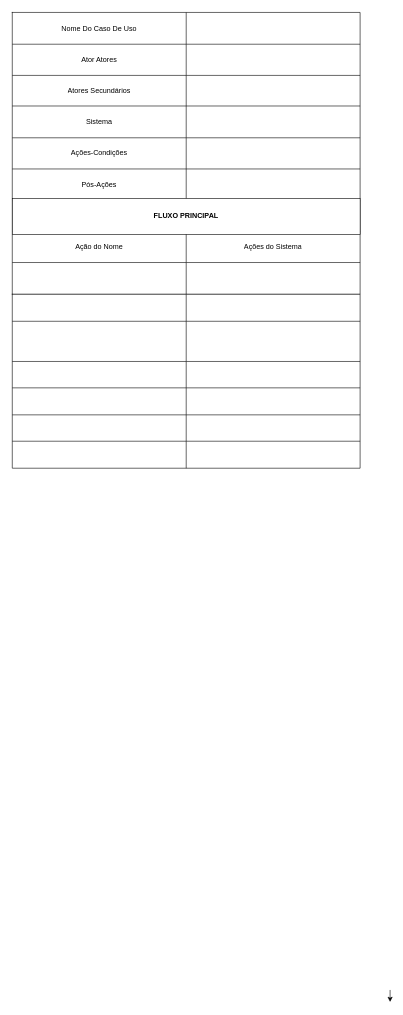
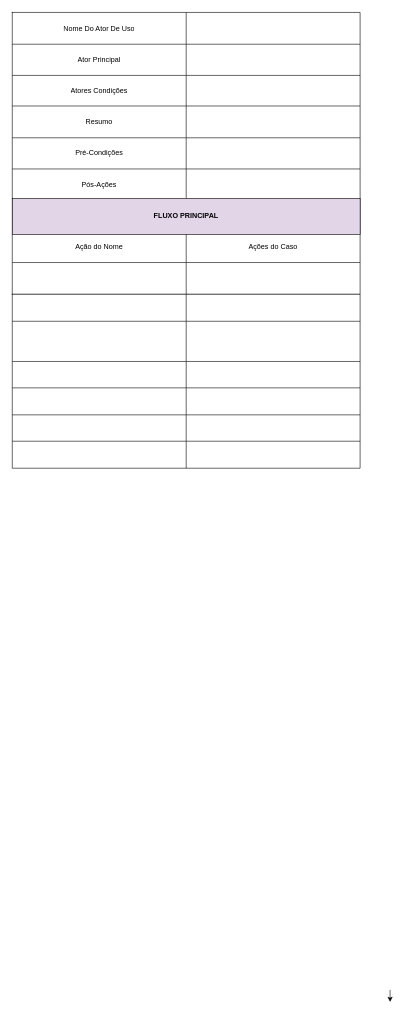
  <mxCell id="0" />
  <mxCell id="1" parent="0" />
  <mxCell id="2" style="edgeStyle=orthogonalEdgeStyle;rounded=0;orthogonalLoop=1;jettySize=auto;html=1;" edge="1" parent="1"><mxGeometry relative="1" as="geometry"><mxPoint x="650" y="1670" as="targetPoint" /><mxPoint x="650" y="1650" as="sourcePoint" /></mxGeometry></mxCell>
  <mxCell id="3" value="" style="shape=table;startSize=0;container=1;collapsible=0;childLayout=tableLayout;" vertex="1" parent="1"><mxGeometry x="20" y="20" width="580" height="470" as="geometry" /></mxCell>
  <mxCell id="4" value="" style="shape=tableRow;horizontal=0;startSize=0;swimlaneHead=0;swimlaneBody=0;strokeColor=inherit;top=0;left=0;bottom=0;right=0;collapsible=0;dropTarget=0;fillColor=none;points=[[0,0.5],[1,0.5]];portConstraint=eastwest;" vertex="1" parent="3"><mxGeometry width="580" height="53" as="geometry" /></mxCell>
- <mxCell id="5" value="Nome Do Caso De Uso" style="shape=partialRectangle;html=1;whiteSpace=wrap;connectable=0;strokeColor=inherit;overflow=hidden;fillColor=none;top=0;left=0;bottom=0;right=0;pointerEvents=1;" vertex="1" parent="4"><mxGeometry width="290" height="53" as="geometry"><mxRectangle width="290" height="53" as="alternateBounds" /></mxGeometry></mxCell>
+ <mxCell id="5" value="Nome Do Ator De Uso" style="shape=partialRectangle;html=1;whiteSpace=wrap;connectable=0;strokeColor=inherit;overflow=hidden;fillColor=none;top=0;left=0;bottom=0;right=0;pointerEvents=1;" vertex="1" parent="4"><mxGeometry width="290" height="53" as="geometry"><mxRectangle width="290" height="53" as="alternateBounds" /></mxGeometry></mxCell>
  <mxCell id="6" value="" style="shape=partialRectangle;html=1;whiteSpace=wrap;connectable=0;strokeColor=inherit;overflow=hidden;fillColor=none;top=0;left=0;bottom=0;right=0;pointerEvents=1;" vertex="1" parent="4"><mxGeometry x="290" width="290" height="53" as="geometry"><mxRectangle width="290" height="53" as="alternateBounds" /></mxGeometry></mxCell>
  <mxCell id="7" value="" style="shape=tableRow;horizontal=0;startSize=0;swimlaneHead=0;swimlaneBody=0;strokeColor=inherit;top=0;left=0;bottom=0;right=0;collapsible=0;dropTarget=0;fillColor=none;points=[[0,0.5],[1,0.5]];portConstraint=eastwest;" vertex="1" parent="3"><mxGeometry y="53" width="580" height="52" as="geometry" /></mxCell>
- <mxCell id="8" value="Ator Atores" style="shape=partialRectangle;html=1;whiteSpace=wrap;connectable=0;strokeColor=inherit;overflow=hidden;fillColor=none;top=0;left=0;bottom=0;right=0;pointerEvents=1;" vertex="1" parent="7"><mxGeometry width="290" height="52" as="geometry"><mxRectangle width="290" height="52" as="alternateBounds" /></mxGeometry></mxCell>
+ <mxCell id="8" value="Ator Principal" style="shape=partialRectangle;html=1;whiteSpace=wrap;connectable=0;strokeColor=inherit;overflow=hidden;fillColor=none;top=0;left=0;bottom=0;right=0;pointerEvents=1;" vertex="1" parent="7"><mxGeometry width="290" height="52" as="geometry"><mxRectangle width="290" height="52" as="alternateBounds" /></mxGeometry></mxCell>
  <mxCell id="9" value="" style="shape=partialRectangle;html=1;whiteSpace=wrap;connectable=0;strokeColor=inherit;overflow=hidden;fillColor=none;top=0;left=0;bottom=0;right=0;pointerEvents=1;" vertex="1" parent="7"><mxGeometry x="290" width="290" height="52" as="geometry"><mxRectangle width="290" height="52" as="alternateBounds" /></mxGeometry></mxCell>
  <mxCell id="10" value="" style="shape=tableRow;horizontal=0;startSize=0;swimlaneHead=0;swimlaneBody=0;strokeColor=inherit;top=0;left=0;bottom=0;right=0;collapsible=0;dropTarget=0;fillColor=none;points=[[0,0.5],[1,0.5]];portConstraint=eastwest;" vertex="1" parent="3"><mxGeometry y="105" width="580" height="51" as="geometry" /></mxCell>
- <mxCell id="11" value="Atores Secundários" style="shape=partialRectangle;html=1;whiteSpace=wrap;connectable=0;strokeColor=inherit;overflow=hidden;fillColor=none;top=0;left=0;bottom=0;right=0;pointerEvents=1;" vertex="1" parent="10"><mxGeometry width="290" height="51" as="geometry"><mxRectangle width="290" height="51" as="alternateBounds" /></mxGeometry></mxCell>
+ <mxCell id="11" value="Atores Condições" style="shape=partialRectangle;html=1;whiteSpace=wrap;connectable=0;strokeColor=inherit;overflow=hidden;fillColor=none;top=0;left=0;bottom=0;right=0;pointerEvents=1;" vertex="1" parent="10"><mxGeometry width="290" height="51" as="geometry"><mxRectangle width="290" height="51" as="alternateBounds" /></mxGeometry></mxCell>
  <mxCell id="12" value="" style="shape=partialRectangle;html=1;whiteSpace=wrap;connectable=0;strokeColor=inherit;overflow=hidden;fillColor=none;top=0;left=0;bottom=0;right=0;pointerEvents=1;" vertex="1" parent="10"><mxGeometry x="290" width="290" height="51" as="geometry"><mxRectangle width="290" height="51" as="alternateBounds" /></mxGeometry></mxCell>
  <mxCell id="13" value="" style="shape=tableRow;horizontal=0;startSize=0;swimlaneHead=0;swimlaneBody=0;strokeColor=inherit;top=0;left=0;bottom=0;right=0;collapsible=0;dropTarget=0;fillColor=none;points=[[0,0.5],[1,0.5]];portConstraint=eastwest;" vertex="1" parent="3"><mxGeometry y="156" width="580" height="53" as="geometry" /></mxCell>
- <mxCell id="14" value="Sistema" style="shape=partialRectangle;html=1;whiteSpace=wrap;connectable=0;strokeColor=inherit;overflow=hidden;fillColor=none;top=0;left=0;bottom=0;right=0;pointerEvents=1;" vertex="1" parent="13"><mxGeometry width="290" height="53" as="geometry"><mxRectangle width="290" height="53" as="alternateBounds" /></mxGeometry></mxCell>
+ <mxCell id="14" value="Resumo" style="shape=partialRectangle;html=1;whiteSpace=wrap;connectable=0;strokeColor=inherit;overflow=hidden;fillColor=none;top=0;left=0;bottom=0;right=0;pointerEvents=1;" vertex="1" parent="13"><mxGeometry width="290" height="53" as="geometry"><mxRectangle width="290" height="53" as="alternateBounds" /></mxGeometry></mxCell>
  <mxCell id="15" value="" style="shape=partialRectangle;html=1;whiteSpace=wrap;connectable=0;strokeColor=inherit;overflow=hidden;fillColor=none;top=0;left=0;bottom=0;right=0;pointerEvents=1;" vertex="1" parent="13"><mxGeometry x="290" width="290" height="53" as="geometry"><mxRectangle width="290" height="53" as="alternateBounds" /></mxGeometry></mxCell>
  <mxCell id="16" value="" style="shape=tableRow;horizontal=0;startSize=0;swimlaneHead=0;swimlaneBody=0;strokeColor=inherit;top=0;left=0;bottom=0;right=0;collapsible=0;dropTarget=0;fillColor=none;points=[[0,0.5],[1,0.5]];portConstraint=eastwest;" vertex="1" parent="3"><mxGeometry y="209" width="580" height="52" as="geometry" /></mxCell>
- <mxCell id="17" value="Ações-Condições" style="shape=partialRectangle;html=1;whiteSpace=wrap;connectable=0;strokeColor=inherit;overflow=hidden;fillColor=none;top=0;left=0;bottom=0;right=0;pointerEvents=1;" vertex="1" parent="16"><mxGeometry width="290" height="52" as="geometry"><mxRectangle width="290" height="52" as="alternateBounds" /></mxGeometry></mxCell>
+ <mxCell id="17" value="Pré-Condições" style="shape=partialRectangle;html=1;whiteSpace=wrap;connectable=0;strokeColor=inherit;overflow=hidden;fillColor=none;top=0;left=0;bottom=0;right=0;pointerEvents=1;" vertex="1" parent="16"><mxGeometry width="290" height="52" as="geometry"><mxRectangle width="290" height="52" as="alternateBounds" /></mxGeometry></mxCell>
  <mxCell id="18" value="" style="shape=partialRectangle;html=1;whiteSpace=wrap;connectable=0;strokeColor=inherit;overflow=hidden;fillColor=none;top=0;left=0;bottom=0;right=0;pointerEvents=1;" vertex="1" parent="16"><mxGeometry x="290" width="290" height="52" as="geometry"><mxRectangle width="290" height="52" as="alternateBounds" /></mxGeometry></mxCell>
  <mxCell id="19" value="" style="shape=tableRow;horizontal=0;startSize=0;swimlaneHead=0;swimlaneBody=0;strokeColor=inherit;top=0;left=0;bottom=0;right=0;collapsible=0;dropTarget=0;fillColor=none;points=[[0,0.5],[1,0.5]];portConstraint=eastwest;" vertex="1" parent="3"><mxGeometry y="261" width="580" height="53" as="geometry" /></mxCell>
  <mxCell id="20" value="Pós-Ações" style="shape=partialRectangle;html=1;whiteSpace=wrap;connectable=0;strokeColor=inherit;overflow=hidden;fillColor=none;top=0;left=0;bottom=0;right=0;pointerEvents=1;" vertex="1" parent="19"><mxGeometry width="290" height="53" as="geometry"><mxRectangle width="290" height="53" as="alternateBounds" /></mxGeometry></mxCell>
  <mxCell id="21" value="" style="shape=partialRectangle;html=1;whiteSpace=wrap;connectable=0;strokeColor=inherit;overflow=hidden;fillColor=none;top=0;left=0;bottom=0;right=0;pointerEvents=1;" vertex="1" parent="19"><mxGeometry x="290" width="290" height="53" as="geometry"><mxRectangle width="290" height="53" as="alternateBounds" /></mxGeometry></mxCell>
  <mxCell id="22" value="" style="shape=tableRow;horizontal=0;startSize=0;swimlaneHead=0;swimlaneBody=0;strokeColor=inherit;top=0;left=0;bottom=0;right=0;collapsible=0;dropTarget=0;fillColor=none;points=[[0,0.5],[1,0.5]];portConstraint=eastwest;" vertex="1" parent="3"><mxGeometry y="314" width="580" height="51" as="geometry" /></mxCell>
  <mxCell id="23" value="" style="shape=partialRectangle;html=1;whiteSpace=wrap;connectable=0;strokeColor=inherit;overflow=hidden;fillColor=none;top=0;left=0;bottom=0;right=0;pointerEvents=1;" vertex="1" parent="22"><mxGeometry width="290" height="51" as="geometry"><mxRectangle width="290" height="51" as="alternateBounds" /></mxGeometry></mxCell>
  <mxCell id="24" value="" style="shape=partialRectangle;html=1;whiteSpace=wrap;connectable=0;strokeColor=inherit;overflow=hidden;fillColor=none;top=0;left=0;bottom=0;right=0;pointerEvents=1;" vertex="1" parent="22"><mxGeometry x="290" width="290" height="51" as="geometry"><mxRectangle width="290" height="51" as="alternateBounds" /></mxGeometry></mxCell>
  <mxCell id="25" value="" style="shape=tableRow;horizontal=0;startSize=0;swimlaneHead=0;swimlaneBody=0;strokeColor=inherit;top=0;left=0;bottom=0;right=0;collapsible=0;dropTarget=0;fillColor=none;points=[[0,0.5],[1,0.5]];portConstraint=eastwest;" vertex="1" parent="3"><mxGeometry y="365" width="580" height="52" as="geometry" /></mxCell>
  <mxCell id="26" value="Ação do Nome" style="shape=partialRectangle;html=1;whiteSpace=wrap;connectable=0;strokeColor=inherit;overflow=hidden;fillColor=none;top=0;left=0;bottom=0;right=0;pointerEvents=1;" vertex="1" parent="25"><mxGeometry width="290" height="52" as="geometry"><mxRectangle width="290" height="52" as="alternateBounds" /></mxGeometry></mxCell>
- <mxCell id="27" value="Ações do Sistema" style="shape=partialRectangle;html=1;whiteSpace=wrap;connectable=0;strokeColor=inherit;overflow=hidden;fillColor=none;top=0;left=0;bottom=0;right=0;pointerEvents=1;" vertex="1" parent="25"><mxGeometry x="290" width="290" height="52" as="geometry"><mxRectangle width="290" height="52" as="alternateBounds" /></mxGeometry></mxCell>
+ <mxCell id="27" value="Ações do Caso" style="shape=partialRectangle;html=1;whiteSpace=wrap;connectable=0;strokeColor=inherit;overflow=hidden;fillColor=none;top=0;left=0;bottom=0;right=0;pointerEvents=1;" vertex="1" parent="25"><mxGeometry x="290" width="290" height="52" as="geometry"><mxRectangle width="290" height="52" as="alternateBounds" /></mxGeometry></mxCell>
  <mxCell id="28" value="" style="shape=tableRow;horizontal=0;startSize=0;swimlaneHead=0;swimlaneBody=0;strokeColor=inherit;top=0;left=0;bottom=0;right=0;collapsible=0;dropTarget=0;fillColor=none;points=[[0,0.5],[1,0.5]];portConstraint=eastwest;" vertex="1" parent="3"><mxGeometry y="417" width="580" height="53" as="geometry" /></mxCell>
  <mxCell id="29" value="" style="shape=partialRectangle;html=1;whiteSpace=wrap;connectable=0;strokeColor=inherit;overflow=hidden;fillColor=none;top=0;left=0;bottom=0;right=0;pointerEvents=1;" vertex="1" parent="28"><mxGeometry width="290" height="53" as="geometry"><mxRectangle width="290" height="53" as="alternateBounds" /></mxGeometry></mxCell>
  <mxCell id="30" value="" style="shape=partialRectangle;html=1;whiteSpace=wrap;connectable=0;strokeColor=inherit;overflow=hidden;fillColor=none;top=0;left=0;bottom=0;right=0;pointerEvents=1;" vertex="1" parent="28"><mxGeometry x="290" width="290" height="53" as="geometry"><mxRectangle width="290" height="53" as="alternateBounds" /></mxGeometry></mxCell>
- <mxCell id="31" value="&lt;b&gt;FLUXO PRINCIPAL&lt;/b&gt;" style="rounded=0;whiteSpace=wrap;html=1;" vertex="1" parent="1"><mxGeometry x="20" y="330" width="580" height="60" as="geometry" /></mxCell>
+ <mxCell id="31" value="&lt;b&gt;FLUXO PRINCIPAL&lt;/b&gt;" style="rounded=0;whiteSpace=wrap;html=1;fillColor=#e1d5e7;" vertex="1" parent="1"><mxGeometry x="20" y="330" width="580" height="60" as="geometry" /></mxCell>
  <mxCell id="32" value="" style="shape=table;startSize=0;container=1;collapsible=0;childLayout=tableLayout;" vertex="1" parent="1"><mxGeometry x="20" y="490" width="580" height="290" as="geometry" /></mxCell>
  <mxCell id="33" value="" style="shape=tableRow;horizontal=0;startSize=0;swimlaneHead=0;swimlaneBody=0;strokeColor=inherit;top=0;left=0;bottom=0;right=0;collapsible=0;dropTarget=0;fillColor=none;points=[[0,0.5],[1,0.5]];portConstraint=eastwest;" vertex="1" parent="32"><mxGeometry width="580" height="45" as="geometry" /></mxCell>
  <mxCell id="34" value="" style="shape=partialRectangle;html=1;whiteSpace=wrap;connectable=0;strokeColor=inherit;overflow=hidden;fillColor=none;top=0;left=0;bottom=0;right=0;pointerEvents=1;" vertex="1" parent="33"><mxGeometry width="290" height="45" as="geometry"><mxRectangle width="290" height="45" as="alternateBounds" /></mxGeometry></mxCell>
  <mxCell id="35" value="" style="shape=partialRectangle;html=1;whiteSpace=wrap;connectable=0;strokeColor=inherit;overflow=hidden;fillColor=none;top=0;left=0;bottom=0;right=0;pointerEvents=1;" vertex="1" parent="33"><mxGeometry x="290" width="290" height="45" as="geometry"><mxRectangle width="290" height="45" as="alternateBounds" /></mxGeometry></mxCell>
  <mxCell id="36" value="" style="shape=tableRow;horizontal=0;startSize=0;swimlaneHead=0;swimlaneBody=0;strokeColor=inherit;top=0;left=0;bottom=0;right=0;collapsible=0;dropTarget=0;fillColor=none;points=[[0,0.5],[1,0.5]];portConstraint=eastwest;" vertex="1" parent="32"><mxGeometry y="45" width="580" height="67" as="geometry" /></mxCell>
  <mxCell id="37" value="" style="shape=partialRectangle;html=1;whiteSpace=wrap;connectable=0;strokeColor=inherit;overflow=hidden;fillColor=none;top=0;left=0;bottom=0;right=0;pointerEvents=1;" vertex="1" parent="36"><mxGeometry width="290" height="67" as="geometry"><mxRectangle width="290" height="67" as="alternateBounds" /></mxGeometry></mxCell>
  <mxCell id="38" value="" style="shape=partialRectangle;html=1;whiteSpace=wrap;connectable=0;strokeColor=inherit;overflow=hidden;fillColor=none;top=0;left=0;bottom=0;right=0;pointerEvents=1;" vertex="1" parent="36"><mxGeometry x="290" width="290" height="67" as="geometry"><mxRectangle width="290" height="67" as="alternateBounds" /></mxGeometry></mxCell>
  <mxCell id="39" value="" style="shape=tableRow;horizontal=0;startSize=0;swimlaneHead=0;swimlaneBody=0;strokeColor=inherit;top=0;left=0;bottom=0;right=0;collapsible=0;dropTarget=0;fillColor=none;points=[[0,0.5],[1,0.5]];portConstraint=eastwest;" vertex="1" parent="32"><mxGeometry y="112" width="580" height="44" as="geometry" /></mxCell>
  <mxCell id="40" value="" style="shape=partialRectangle;html=1;whiteSpace=wrap;connectable=0;strokeColor=inherit;overflow=hidden;fillColor=none;top=0;left=0;bottom=0;right=0;pointerEvents=1;" vertex="1" parent="39"><mxGeometry width="290" height="44" as="geometry"><mxRectangle width="290" height="44" as="alternateBounds" /></mxGeometry></mxCell>
  <mxCell id="41" value="" style="shape=partialRectangle;html=1;whiteSpace=wrap;connectable=0;strokeColor=inherit;overflow=hidden;fillColor=none;top=0;left=0;bottom=0;right=0;pointerEvents=1;" vertex="1" parent="39"><mxGeometry x="290" width="290" height="44" as="geometry"><mxRectangle width="290" height="44" as="alternateBounds" /></mxGeometry></mxCell>
  <mxCell id="42" value="" style="shape=tableRow;horizontal=0;startSize=0;swimlaneHead=0;swimlaneBody=0;strokeColor=inherit;top=0;left=0;bottom=0;right=0;collapsible=0;dropTarget=0;fillColor=none;points=[[0,0.5],[1,0.5]];portConstraint=eastwest;" vertex="1" parent="32"><mxGeometry y="156" width="580" height="45" as="geometry" /></mxCell>
  <mxCell id="43" value="" style="shape=partialRectangle;html=1;whiteSpace=wrap;connectable=0;strokeColor=inherit;overflow=hidden;fillColor=none;top=0;left=0;bottom=0;right=0;pointerEvents=1;" vertex="1" parent="42"><mxGeometry width="290" height="45" as="geometry"><mxRectangle width="290" height="45" as="alternateBounds" /></mxGeometry></mxCell>
  <mxCell id="44" value="" style="shape=partialRectangle;html=1;whiteSpace=wrap;connectable=0;strokeColor=inherit;overflow=hidden;fillColor=none;top=0;left=0;bottom=0;right=0;pointerEvents=1;" vertex="1" parent="42"><mxGeometry x="290" width="290" height="45" as="geometry"><mxRectangle width="290" height="45" as="alternateBounds" /></mxGeometry></mxCell>
  <mxCell id="45" value="" style="shape=tableRow;horizontal=0;startSize=0;swimlaneHead=0;swimlaneBody=0;strokeColor=inherit;top=0;left=0;bottom=0;right=0;collapsible=0;dropTarget=0;fillColor=none;points=[[0,0.5],[1,0.5]];portConstraint=eastwest;" vertex="1" parent="32"><mxGeometry y="201" width="580" height="44" as="geometry" /></mxCell>
  <mxCell id="46" value="" style="shape=partialRectangle;html=1;whiteSpace=wrap;connectable=0;strokeColor=inherit;overflow=hidden;fillColor=none;top=0;left=0;bottom=0;right=0;pointerEvents=1;" vertex="1" parent="45"><mxGeometry width="290" height="44" as="geometry"><mxRectangle width="290" height="44" as="alternateBounds" /></mxGeometry></mxCell>
  <mxCell id="47" value="" style="shape=partialRectangle;html=1;whiteSpace=wrap;connectable=0;strokeColor=inherit;overflow=hidden;fillColor=none;top=0;left=0;bottom=0;right=0;pointerEvents=1;" vertex="1" parent="45"><mxGeometry x="290" width="290" height="44" as="geometry"><mxRectangle width="290" height="44" as="alternateBounds" /></mxGeometry></mxCell>
  <mxCell id="48" value="" style="shape=tableRow;horizontal=0;startSize=0;swimlaneHead=0;swimlaneBody=0;strokeColor=inherit;top=0;left=0;bottom=0;right=0;collapsible=0;dropTarget=0;fillColor=none;points=[[0,0.5],[1,0.5]];portConstraint=eastwest;" vertex="1" parent="32"><mxGeometry y="245" width="580" height="45" as="geometry" /></mxCell>
  <mxCell id="49" value="" style="shape=partialRectangle;html=1;whiteSpace=wrap;connectable=0;strokeColor=inherit;overflow=hidden;fillColor=none;top=0;left=0;bottom=0;right=0;pointerEvents=1;" vertex="1" parent="48"><mxGeometry width="290" height="45" as="geometry"><mxRectangle width="290" height="45" as="alternateBounds" /></mxGeometry></mxCell>
  <mxCell id="50" value="" style="shape=partialRectangle;html=1;whiteSpace=wrap;connectable=0;strokeColor=inherit;overflow=hidden;fillColor=none;top=0;left=0;bottom=0;right=0;pointerEvents=1;" vertex="1" parent="48"><mxGeometry x="290" width="290" height="45" as="geometry"><mxRectangle width="290" height="45" as="alternateBounds" /></mxGeometry></mxCell>
